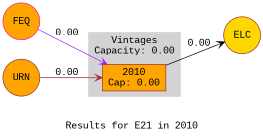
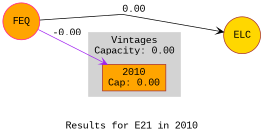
  strict digraph {
    compound=True
    concentrate=True
    fontname="Liberation Mono"
    label="Results for E21 in 2010"
    rankdir=LR
    splines=False
    node [color=brown fillcolor=orange fontcolor=black fontname="Liberation Mono" shape=circle style=filled]
    edge [arrowhead=vee fontname="Liberation Mono"]
    ELC [fillcolor=gold]
    FEQ [color=deeppink]
-   URN
    n4 [label="2010\nCap: 0.00" shape=box fontcolor=""]
    subgraph sub_1 {
      ELC
      FEQ
-     URN
    }
    subgraph cluster_2 {
      color=lightgrey
      label="Vintages\nCapacity: 0.00"
      style=filled
      n4
    }
    subgraph sub_3 {
      FEQ
-     URN
      n4
    }
    subgraph sub_4 {
      ELC
      n4
    }
-   FEQ -> n4 [color=purple label=0.00]
-   URN -> n4 [color=brown label=0.00]
-   n4 -> ELC [color=black label=0.00]
+   FEQ -> n4 [color=purple label=-0.00]
+   FEQ -> ELC [color=black label=0.00]
  }
